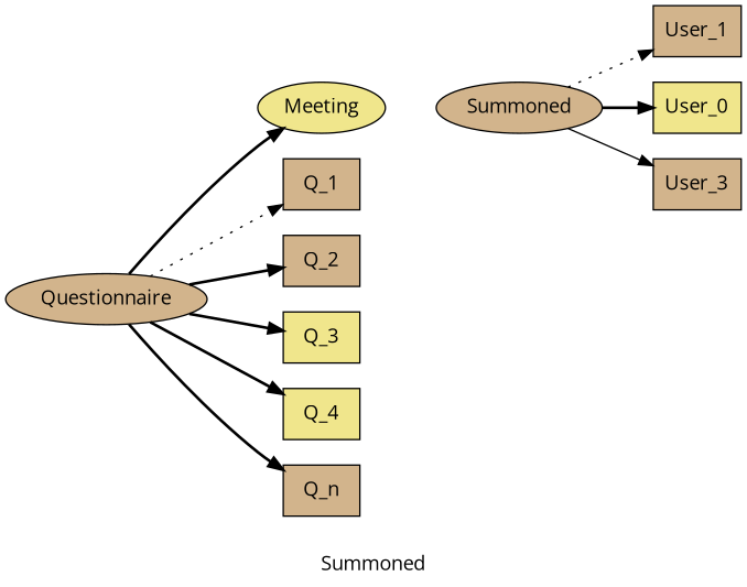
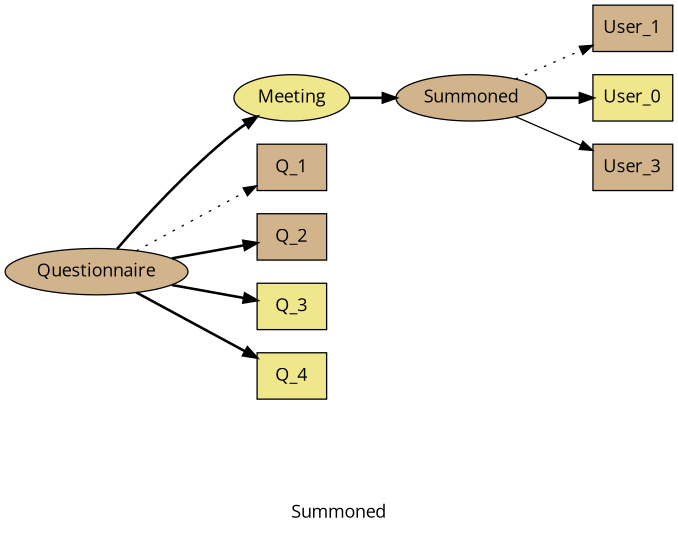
  digraph {
    fontname="Open Sans"
    label=Summoned
    rankdir=LR
    node [fillcolor=tan fontname="Open Sans" style=filled shape=rectangle]
    edge [fontname="Open Sans" style=bold]
    Meeting [fillcolor=khaki shape=""]
    Summoned [shape=""]
    Questionnaire [shape=""]
    Q_1
    Q_2
    Q_3 [fillcolor=khaki]
    Q_4 [fillcolor=khaki]
-   Q_n
    User_1
    n10 [fillcolor=khaki label=User_0]
    User_3
+   Meeting -> Summoned
    Summoned -> User_1 [style=dotted]
    Summoned -> n10
    Summoned -> User_3 [style=solid]
    Questionnaire -> Meeting
    Questionnaire -> Q_1 [style=dotted]
    Questionnaire -> Q_2
    Questionnaire -> Q_3
    Questionnaire -> Q_4
-   Questionnaire -> Q_n
  }
